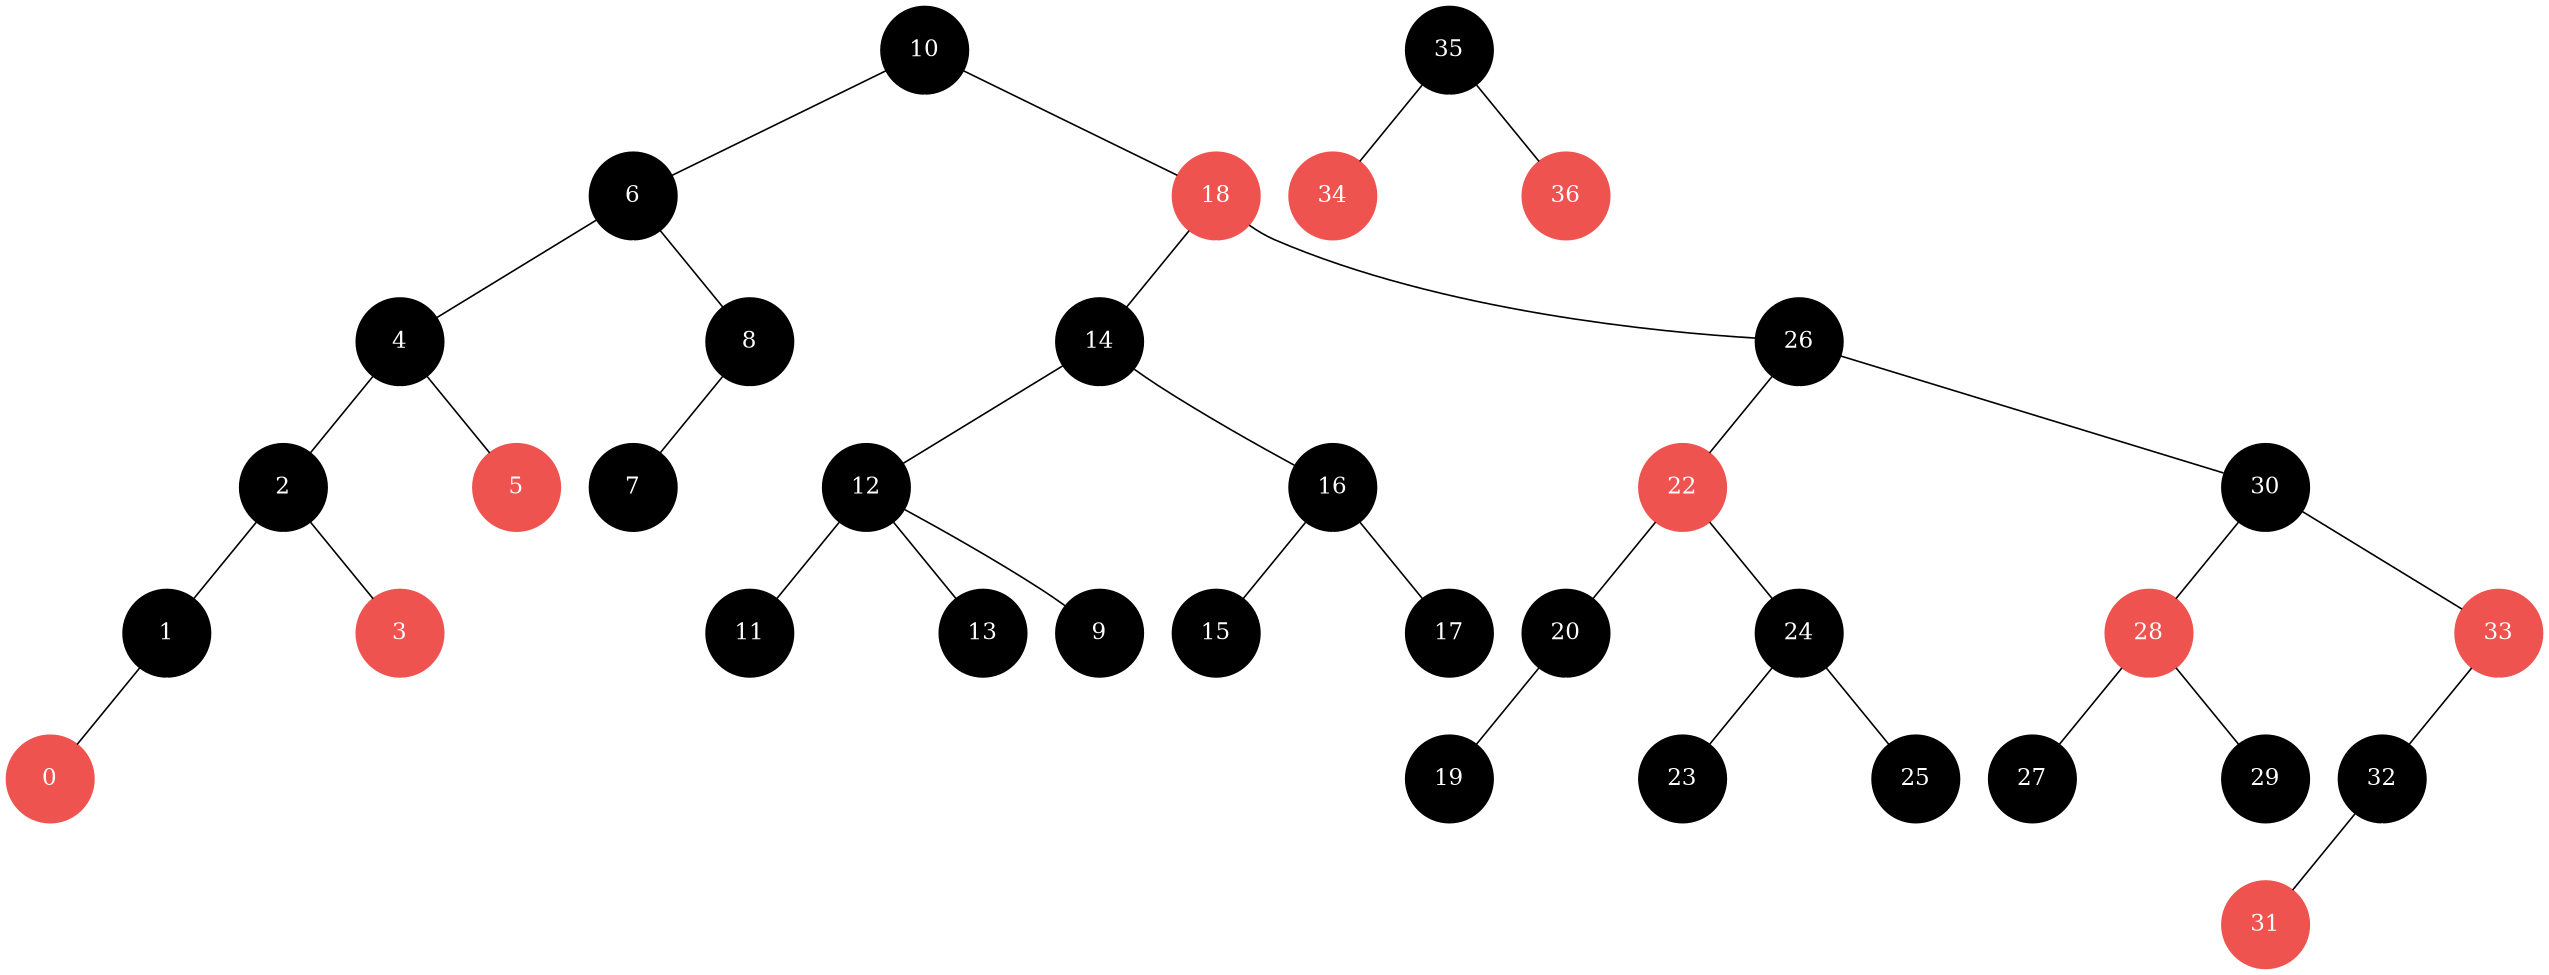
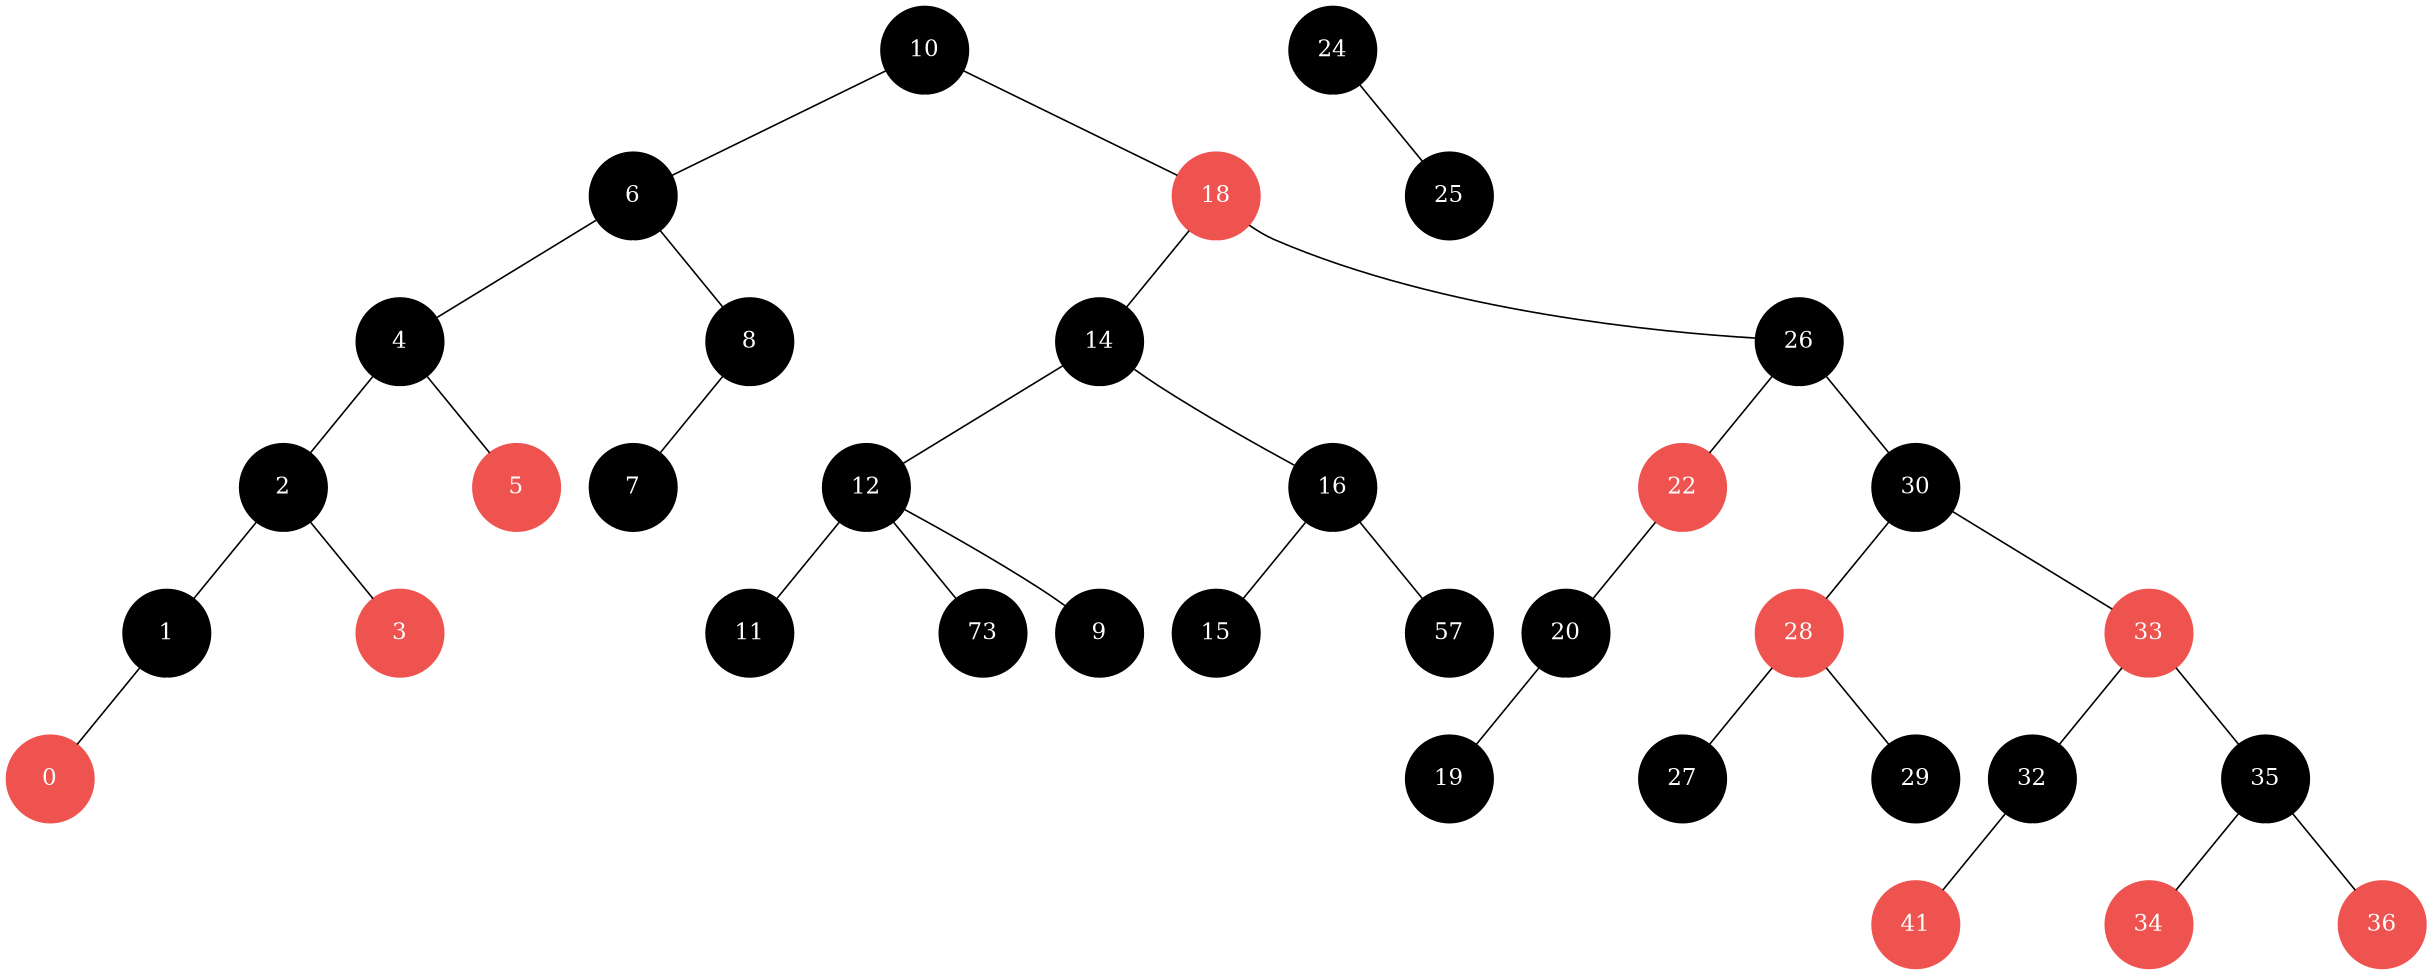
  digraph {
    fontname="DejaVu Serif"
    node [color=black fixedsize=true fontcolor=white fontname="DejaVu Serif" shape=circle style=filled]
    edge [arrowhead=none color=black fontname="DejaVu Serif" style=filled weight=10]
    10 [height=0.75 width=0.75]
    6 [height=0.75 width=0.75]
    "[10" [color=white height=0.75 width=0.75]
    18 [color="#ef5350" height=0.75 width=0.75]
    4 [height=0.75 width=0.75]
    "[6" [color=white height=0.75 width=0.75]
    8 [height=0.75 width=0.75]
    14 [height=0.75 width=0.75]
    "[18" [color=white height=0.75 width=0.75]
    26 [height=0.75 width=0.75]
    2 [height=0.75 width=0.75]
    "[4" [color=white height=0.75 width=0.75]
    5 [color="#ef5350" height=0.75 width=0.75]
    7 [height=0.75 width=0.75]
    "[8" [color=white height=0.75 width=0.75]
    12 [height=0.75 width=0.75]
    "[14" [color=white height=0.75 width=0.75]
    16 [height=0.75 width=0.75]
    22 [color="#ef5350" height=0.75 width=0.75]
    "[26" [color=white height=0.75 width=0.75]
    30 [height=0.75 width=0.75]
    11 [height=0.75 width=0.75]
    "[12" [color=white height=0.75 width=0.75]
-   13 [height=0.75 width=0.75]
+   13 [height=0.75 width=0.75 label=73]
    9 [height=0.75 width=0.75]
    15 [height=0.75 width=0.75]
    "[16" [color=white height=0.75 width=0.75]
-   17 [height=0.75 width=0.75]
+   17 [height=0.75 width=0.75 label=57]
    20 [height=0.75 width=0.75]
    "[22" [color=white height=0.75 width=0.75]
    24 [height=0.75 width=0.75]
    28 [color="#ef5350" height=0.75 width=0.75]
    "[30" [color=white height=0.75 width=0.75]
    33 [color="#ef5350" height=0.75 width=0.75]
    19 [height=0.75 width=0.75]
    "[20" [color=white height=0.75 width=0.75]
-   23 [height=0.75 width=0.75]
    "[24" [color=white height=0.75 width=0.75]
    25 [height=0.75 width=0.75]
    27 [height=0.75 width=0.75]
    "[28" [color=white height=0.75 width=0.75]
    29 [height=0.75 width=0.75]
    32 [height=0.75 width=0.75]
    "[33" [color=white height=0.75 width=0.75]
    35 [height=0.75 width=0.75]
-   31 [color="#ef5350" height=0.75 width=0.75]
+   31 [color="#ef5350" height=0.75 width=0.75 label=41]
    "]32" [color=white height=0.75 width=0.75]
    34 [color="#ef5350" height=0.75 width=0.75]
    "[35" [color=white height=0.75 width=0.75]
    36 [color="#ef5350" height=0.75 width=0.75]
    1 [height=0.75 width=0.75]
    "[2" [color=white height=0.75 width=0.75]
    3 [color="#ef5350" height=0.75 width=0.75]
    0 [color="#ef5350" height=0.75 width=0.75]
    "]1" [color=white height=0.75 width=0.75]
    10 -> 6
    10 -> "[10" [color=white weight=100]
    10 -> 18
    6 -> 4
    6 -> "[6" [color=white weight=100]
    6 -> 8
    18 -> 14
    18 -> "[18" [color=white weight=100]
    18 -> 26
    4 -> 2
    4 -> "[4" [color=white weight=100]
    4 -> 5
    8 -> 7
    8 -> "[8" [color=white weight=100]
    14 -> 12
    14 -> "[14" [color=white weight=100]
    14 -> 16
    26 -> 22
    26 -> "[26" [color=white weight=100]
    26 -> 30
    2 -> 1
    2 -> "[2" [color=white weight=100]
    2 -> 3
    12 -> 11
    12 -> "[12" [color=white weight=100]
    12 -> 13
    12 -> 9
    16 -> 15
    16 -> "[16" [color=white weight=100]
    16 -> 17
    22 -> 20
    22 -> "[22" [color=white weight=100]
-   22 -> 24
    30 -> 28
    30 -> "[30" [color=white weight=100]
    30 -> 33
    20 -> 19
    20 -> "[20" [color=white weight=100]
-   24 -> 23
    24 -> "[24" [color=white weight=100]
    24 -> 25
    28 -> 27
    28 -> "[28" [color=white weight=100]
    28 -> 29
    33 -> 32
    33 -> "[33" [color=white weight=100]
+   33 -> 35
    32 -> 31
    32 -> "]32" [color=white weight=100]
    35 -> 34
    35 -> "[35" [color=white weight=100]
    35 -> 36
    1 -> 0
    1 -> "]1" [color=white weight=100]
  }
